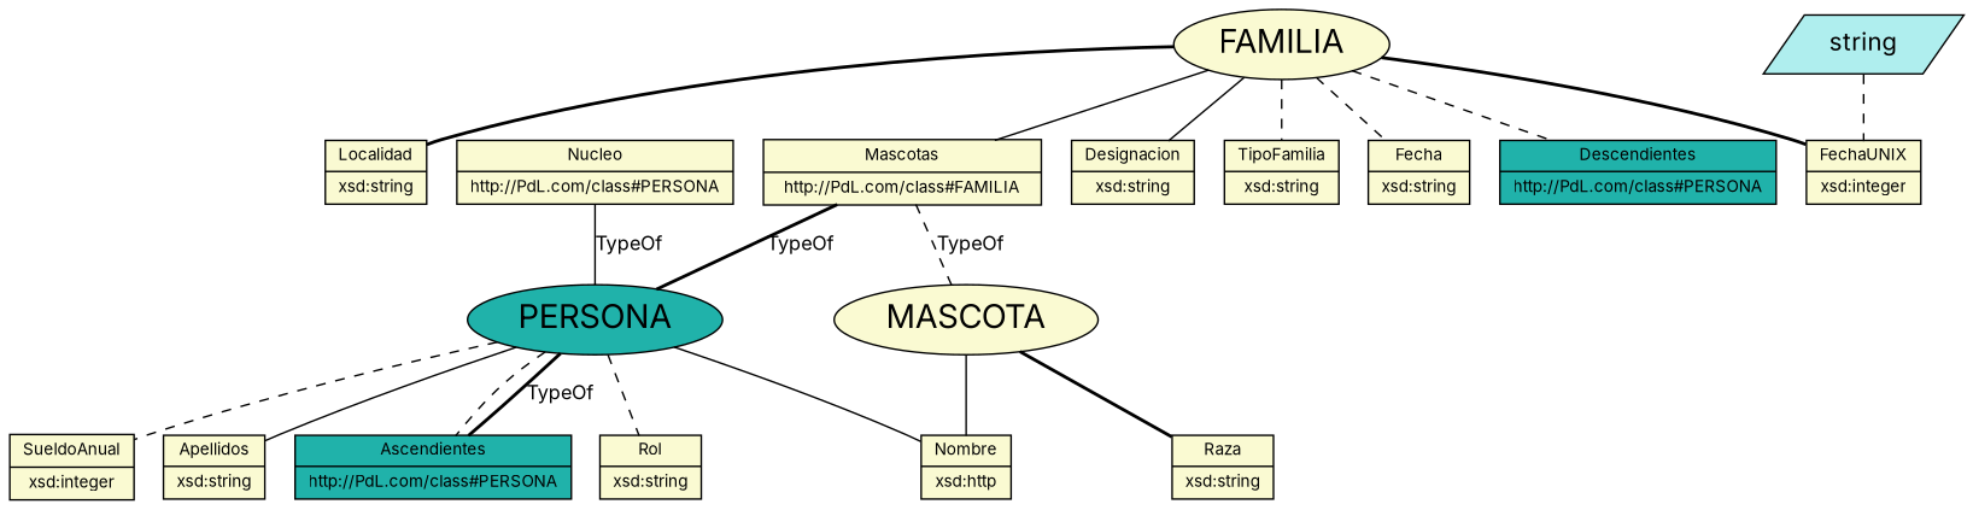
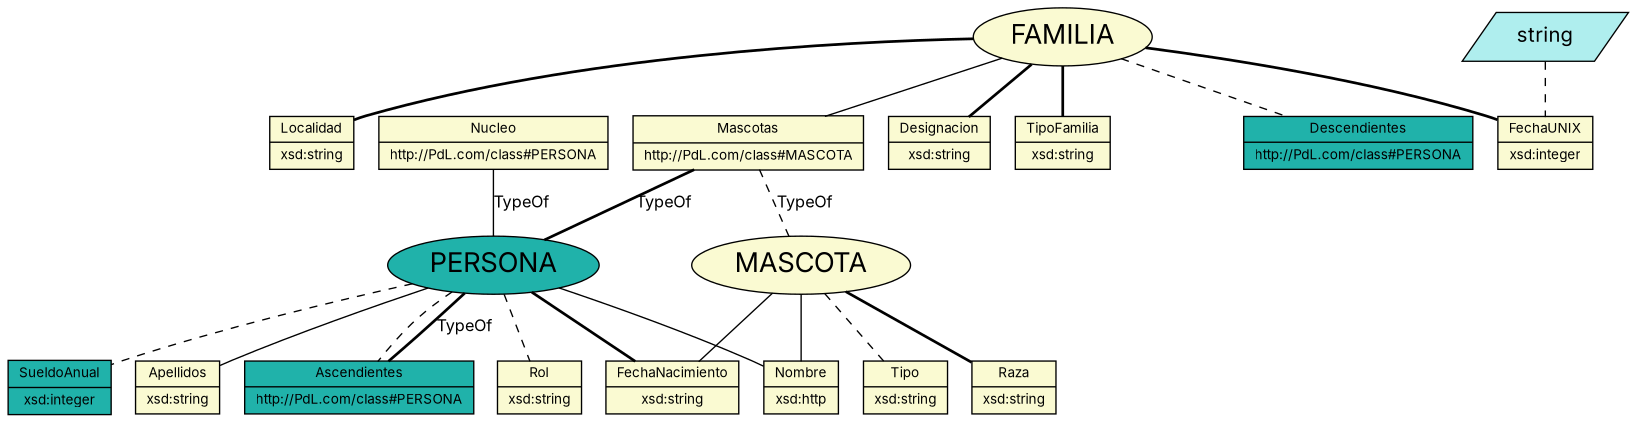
  graph {
    fontname=Inter
    node [fillcolor=lightgoldenrodyellow fontname=Inter fontsize=10 shape=record style=filled]
    edge [fontname=Inter fontsize=12 style=dashed]
    n1 [label="{Apellidos|xsd:string}"]
-   n2 [label="{Mascotas|http://PdL.com/class#FAMILIA}"]
+   n2 [label="{Mascotas|http://PdL.com/class#MASCOTA}"]
    n3 [fontsize=20 label=MASCOTA shape=ellipse]
    n4 [fillcolor=lightseagreen fontsize=20 label=PERSONA shape=ellipse]
+   n5 [label="{FechaNacimiento|xsd:string}"]
+   n6 [label="{Tipo|xsd:string}"]
    n7 [label="{Raza|xsd:string}"]
    n8 [label="{Nombre|xsd:http}"]
-   n9 [label="{Fecha|xsd:string}"]
    n10 [fillcolor=lightseagreen label="{Descendientes|http://PdL.com/class#PERSONA}"]
    n11 [label="{Rol|xsd:string}"]
-   n12 [label="{SueldoAnual|xsd:integer}"]
+   n12 [fillcolor=lightseagreen label="{SueldoAnual|xsd:integer}"]
    n13 [fillcolor=lightseagreen label="{Ascendientes|http://PdL.com/class#PERSONA}"]
    n14 [label="{Localidad|xsd:string}"]
    n15 [label="{FechaUNIX|xsd:integer}"]
    n16 [label="{Nucleo|http://PdL.com/class#PERSONA}"]
    n17 [label="{Designacion|xsd:string}"]
    n18 [label="{TipoFamilia|xsd:string}"]
    n19 [fontsize=20 label=FAMILIA shape=ellipse]
    n20 [fillcolor=paleturquoise fontsize=15 label=string shape=parallelogram]
    n2 -- n3 [label=TypeOf]
    n2 -- n4 [label=TypeOf style=bold]
+   n3 -- n5 [style=solid]
+   n3 -- n6
    n3 -- n7 [style=bold]
    n3 -- n8 [style=solid]
    n4 -- n1 [style=solid]
+   n4 -- n5 [style=bold]
    n4 -- n8 [style=solid]
    n4 -- n11
    n4 -- n12
    n4 -- n13
    n13 -- n4 [label=TypeOf style=bold]
    n16 -- n4 [label=TypeOf style=solid]
    n19 -- n2 [style=solid]
-   n19 -- n9
    n19 -- n10
    n19 -- n14 [style=bold]
    n19 -- n15 [style=bold]
-   n19 -- n17 [style=solid]
-   n19 -- n18
+   n19 -- n17 [style=bold]
+   n19 -- n18 [style=bold]
    n20 -- n15
  }
